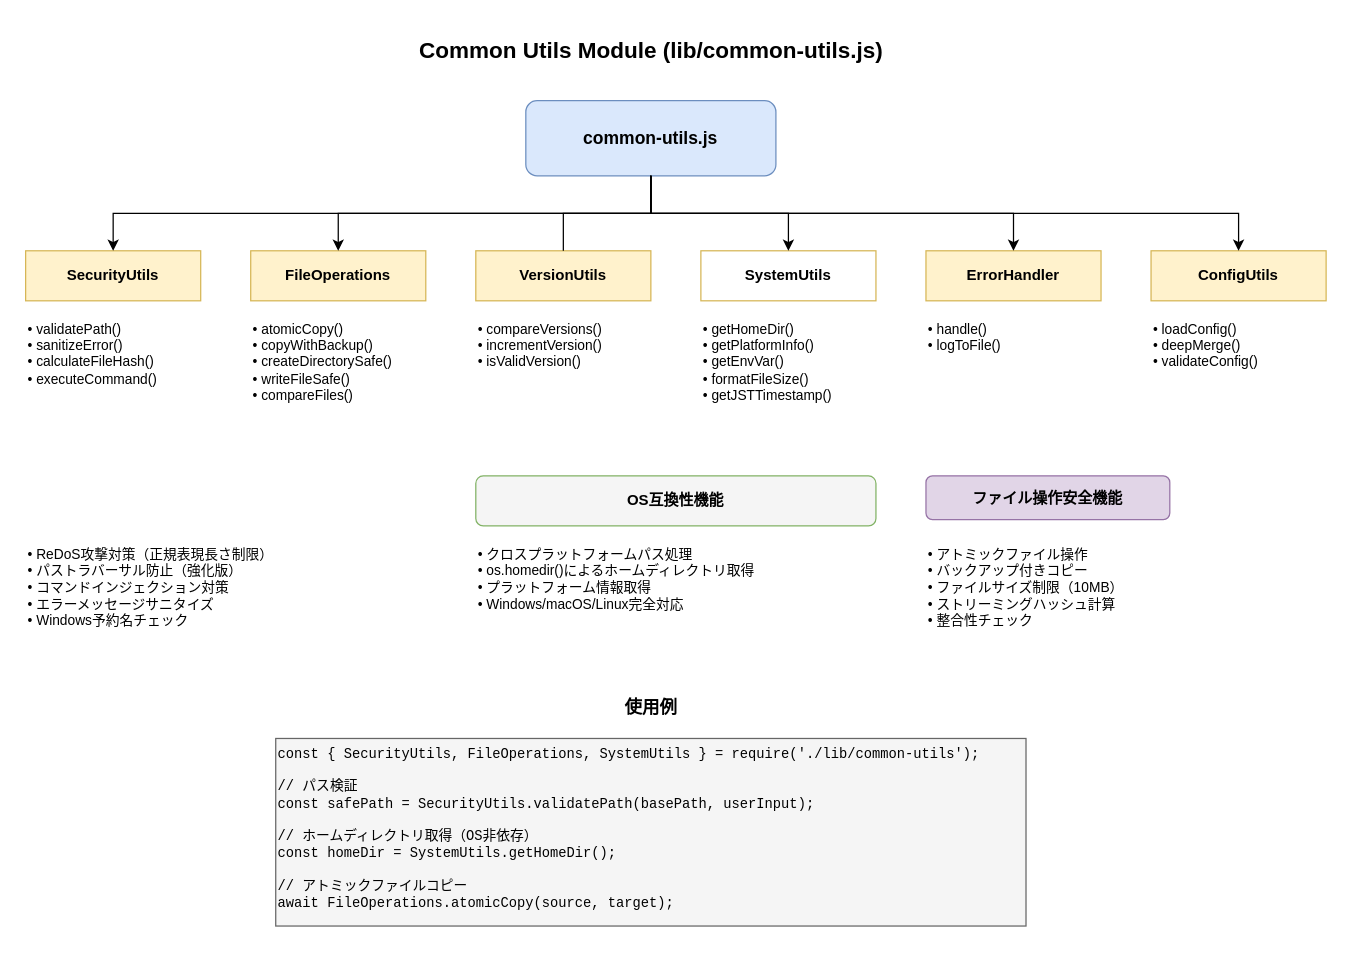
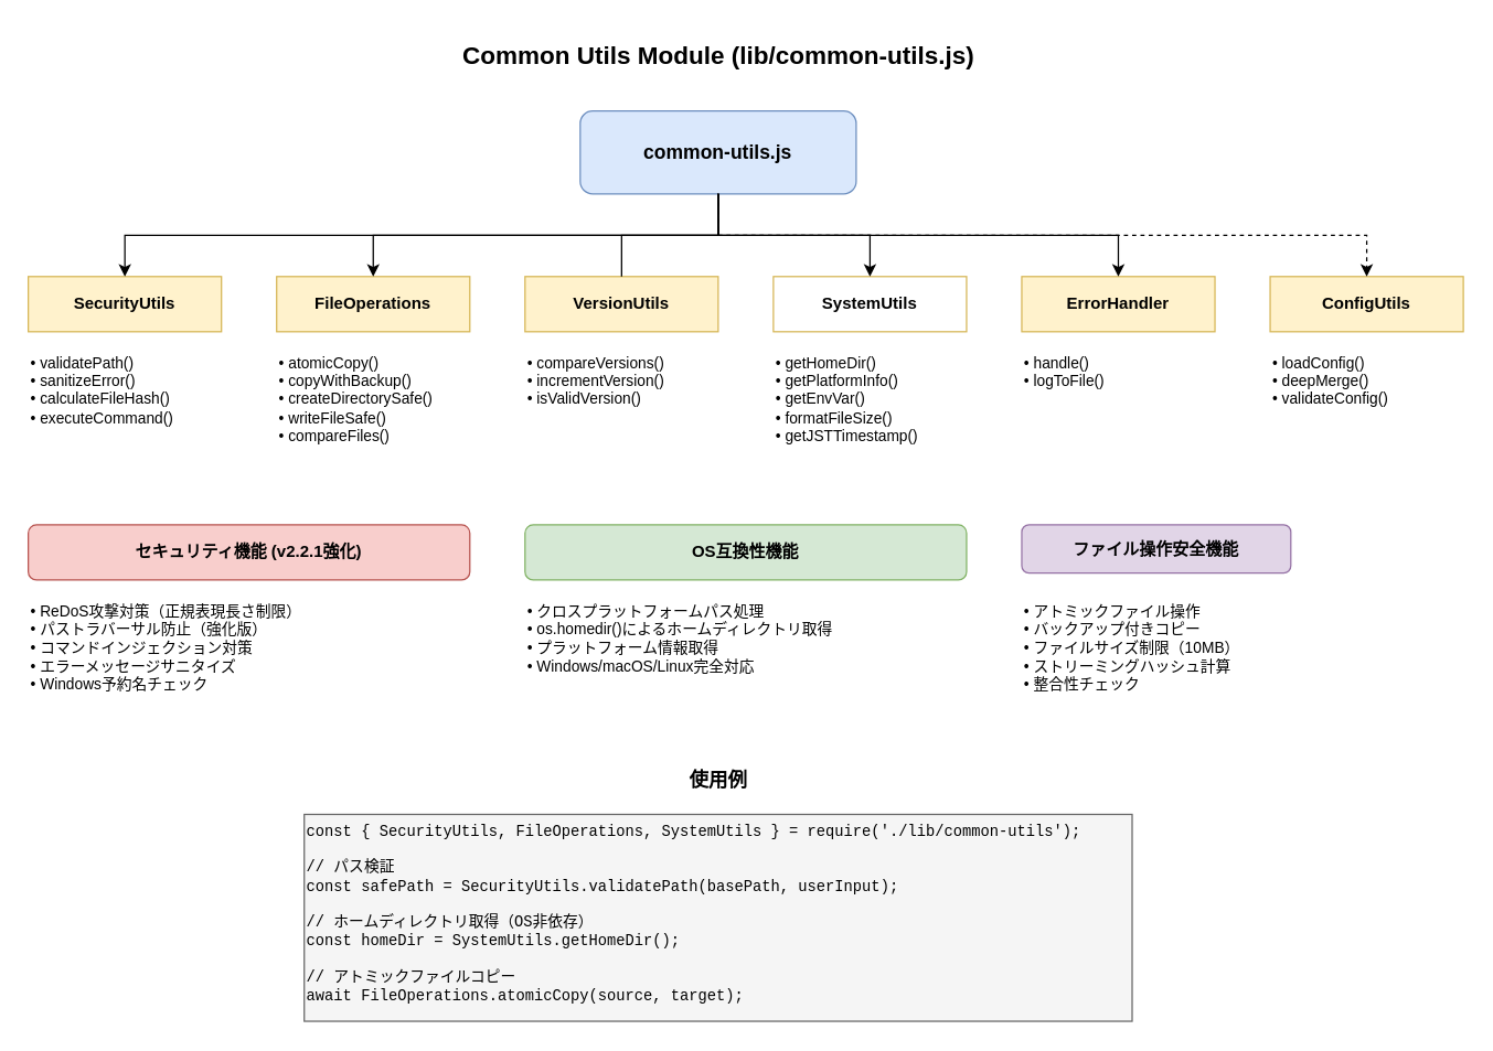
  <mxCell id="0" />
  <mxCell id="1" parent="0" />
  <mxCell id="2" value="Common Utils Module (lib/common-utils.js)" style="text;html=1;align=center;verticalAlign=middle;resizable=0;points=[];autosize=1;strokeColor=none;fillColor=none;fontSize=18;fontStyle=1" vertex="1" parent="1"><mxGeometry x="320" y="20" width="400" height="40" as="geometry" /></mxCell>
  <mxCell id="3" value="common-utils.js" style="rounded=1;whiteSpace=wrap;html=1;fillColor=#dae8fc;strokeColor=#6c8ebf;fontSize=14;fontStyle=1" vertex="1" parent="1"><mxGeometry x="420" y="80" width="200" height="60" as="geometry" /></mxCell>
  <mxCell id="4" value="SecurityUtils" style="rounded=0;whiteSpace=wrap;html=1;fillColor=#fff2cc;strokeColor=#d6b656;fontSize=12;fontStyle=1" vertex="1" parent="1"><mxGeometry x="20" y="200" width="140" height="40" as="geometry" /></mxCell>
  <mxCell id="5" value="• validatePath()&#10;• sanitizeError()&#10;• calculateFileHash()&#10;• executeCommand()" style="text;html=1;align=left;verticalAlign=top;resizable=0;points=[];autosize=1;strokeColor=none;fillColor=none;fontSize=11" vertex="1" parent="1"><mxGeometry x="20" y="250" width="140" height="70" as="geometry" /></mxCell>
  <mxCell id="6" value="FileOperations" style="rounded=0;whiteSpace=wrap;html=1;fillColor=#fff2cc;strokeColor=#d6b656;fontSize=12;fontStyle=1" vertex="1" parent="1"><mxGeometry x="200" y="200" width="140" height="40" as="geometry" /></mxCell>
  <mxCell id="7" value="• atomicCopy()&#10;• copyWithBackup()&#10;• createDirectorySafe()&#10;• writeFileSafe()&#10;• compareFiles()" style="text;html=1;align=left;verticalAlign=top;resizable=0;points=[];autosize=1;strokeColor=none;fillColor=none;fontSize=11" vertex="1" parent="1"><mxGeometry x="200" y="250" width="140" height="80" as="geometry" /></mxCell>
  <mxCell id="8" value="VersionUtils" style="rounded=0;whiteSpace=wrap;html=1;fillColor=#fff2cc;strokeColor=#d6b656;fontSize=12;fontStyle=1" vertex="1" parent="1"><mxGeometry x="380" y="200" width="140" height="40" as="geometry" /></mxCell>
  <mxCell id="9" value="• compareVersions()&#10;• incrementVersion()&#10;• isValidVersion()" style="text;html=1;align=left;verticalAlign=top;resizable=0;points=[];autosize=1;strokeColor=none;fillColor=none;fontSize=11" vertex="1" parent="1"><mxGeometry x="380" y="250" width="140" height="50" as="geometry" /></mxCell>
  <mxCell id="10" value="SystemUtils" style="rounded=0;whiteSpace=wrap;html=1;fillColor=#ffffff;strokeColor=#d6b656;fontSize=12;fontStyle=1;" vertex="1" parent="1"><mxGeometry x="560" y="200" width="140" height="40" as="geometry" /></mxCell>
  <mxCell id="11" value="• getHomeDir()&#10;• getPlatformInfo()&#10;• getEnvVar()&#10;• formatFileSize()&#10;• getJSTTimestamp()" style="text;html=1;align=left;verticalAlign=top;resizable=0;points=[];autosize=1;strokeColor=none;fillColor=none;fontSize=11" vertex="1" parent="1"><mxGeometry x="560" y="250" width="140" height="80" as="geometry" /></mxCell>
  <mxCell id="12" value="ErrorHandler" style="rounded=0;whiteSpace=wrap;html=1;fillColor=#fff2cc;strokeColor=#d6b656;fontSize=12;fontStyle=1" vertex="1" parent="1"><mxGeometry x="740" y="200" width="140" height="40" as="geometry" /></mxCell>
  <mxCell id="13" value="• handle()&#10;• logToFile()" style="text;html=1;align=left;verticalAlign=top;resizable=0;points=[];autosize=1;strokeColor=none;fillColor=none;fontSize=11" vertex="1" parent="1"><mxGeometry x="740" y="250" width="140" height="40" as="geometry" /></mxCell>
  <mxCell id="14" value="ConfigUtils" style="rounded=0;whiteSpace=wrap;html=1;fillColor=#fff2cc;strokeColor=#d6b656;fontSize=12;fontStyle=1" vertex="1" parent="1"><mxGeometry x="920" y="200" width="140" height="40" as="geometry" /></mxCell>
  <mxCell id="15" value="• loadConfig()&#10;• deepMerge()&#10;• validateConfig()" style="text;html=1;align=left;verticalAlign=top;resizable=0;points=[];autosize=1;strokeColor=none;fillColor=none;fontSize=11" vertex="1" parent="1"><mxGeometry x="920" y="250" width="140" height="50" as="geometry" /></mxCell>
  <mxCell id="16" style="edgeStyle=orthogonalEdgeStyle;rounded=0;orthogonalLoop=1;jettySize=auto;html=1;exitX=0.5;exitY=1;exitDx=0;exitDy=0;entryX=0.5;entryY=0;entryDx=0;entryDy=0;" edge="1" parent="1" source="3" target="4"><mxGeometry relative="1" as="geometry" /></mxCell>
  <mxCell id="17" style="edgeStyle=orthogonalEdgeStyle;rounded=0;orthogonalLoop=1;jettySize=auto;html=1;exitX=0.5;exitY=1;exitDx=0;exitDy=0;entryX=0.5;entryY=0;entryDx=0;entryDy=0;" edge="1" parent="1" source="3" target="6"><mxGeometry relative="1" as="geometry" /></mxCell>
  <mxCell id="18" style="edgeStyle=orthogonalEdgeStyle;rounded=0;orthogonalLoop=1;jettySize=auto;html=1;exitX=0.5;exitY=1;exitDx=0;exitDy=0;entryX=0.5;entryY=0;entryDx=0;entryDy=0;endArrow=none;" edge="1" parent="1" source="3" target="8"><mxGeometry relative="1" as="geometry" /></mxCell>
  <mxCell id="19" style="edgeStyle=orthogonalEdgeStyle;rounded=0;orthogonalLoop=1;jettySize=auto;html=1;exitX=0.5;exitY=1;exitDx=0;exitDy=0;entryX=0.5;entryY=0;entryDx=0;entryDy=0;" edge="1" parent="1" source="3" target="10"><mxGeometry relative="1" as="geometry" /></mxCell>
  <mxCell id="20" style="edgeStyle=orthogonalEdgeStyle;rounded=0;orthogonalLoop=1;jettySize=auto;html=1;exitX=0.5;exitY=1;exitDx=0;exitDy=0;entryX=0.5;entryY=0;entryDx=0;entryDy=0;" edge="1" parent="1" source="3" target="12"><mxGeometry relative="1" as="geometry" /></mxCell>
- <mxCell id="21" style="edgeStyle=orthogonalEdgeStyle;rounded=0;orthogonalLoop=1;jettySize=auto;html=1;exitX=0.5;exitY=1;exitDx=0;exitDy=0;entryX=0.5;entryY=0;entryDx=0;entryDy=0;" edge="1" parent="1" source="3" target="14"><mxGeometry relative="1" as="geometry" /></mxCell>
+ <mxCell id="21" style="edgeStyle=orthogonalEdgeStyle;rounded=0;orthogonalLoop=1;jettySize=auto;html=1;exitX=0.5;exitY=1;exitDx=0;exitDy=0;entryX=0.5;entryY=0;entryDx=0;entryDy=0;dashed=1;" edge="1" parent="1" source="3" target="14"><mxGeometry relative="1" as="geometry" /></mxCell>
+ <mxCell id="22" value="セキュリティ機能 (v2.2.1強化)" style="rounded=1;whiteSpace=wrap;html=1;fillColor=#f8cecc;strokeColor=#b85450;fontSize=12;fontStyle=1" vertex="1" parent="1"><mxGeometry x="20" y="380" width="320" height="40" as="geometry" /></mxCell>
  <mxCell id="23" value="• ReDoS攻撃対策（正規表現長さ制限）&#10;• パストラバーサル防止（強化版）&#10;• コマンドインジェクション対策&#10;• エラーメッセージサニタイズ&#10;• Windows予約名チェック" style="text;html=1;align=left;verticalAlign=top;resizable=0;points=[];autosize=1;strokeColor=none;fillColor=none;fontSize=11" vertex="1" parent="1"><mxGeometry x="20" y="430" width="320" height="80" as="geometry" /></mxCell>
- <mxCell id="24" value="OS互換性機能" style="rounded=1;whiteSpace=wrap;html=1;fillColor=#f5f5f5;strokeColor=#82b366;fontSize=12;fontStyle=1;" vertex="1" parent="1"><mxGeometry x="380" y="380" width="320" height="40" as="geometry" /></mxCell>
+ <mxCell id="24" value="OS互換性機能" style="rounded=1;whiteSpace=wrap;html=1;fillColor=#d5e8d4;strokeColor=#82b366;fontSize=12;fontStyle=1" vertex="1" parent="1"><mxGeometry x="380" y="380" width="320" height="40" as="geometry" /></mxCell>
  <mxCell id="25" value="• クロスプラットフォームパス処理&#10;• os.homedir()によるホームディレクトリ取得&#10;• プラットフォーム情報取得&#10;• Windows/macOS/Linux完全対応" style="text;html=1;align=left;verticalAlign=top;resizable=0;points=[];autosize=1;strokeColor=none;fillColor=none;fontSize=11" vertex="1" parent="1"><mxGeometry x="380" y="430" width="320" height="70" as="geometry" /></mxCell>
  <mxCell id="26" value="ファイル操作安全機能" style="rounded=1;whiteSpace=wrap;html=1;fillColor=#e1d5e7;strokeColor=#9673a6;fontSize=12;fontStyle=1" vertex="1" parent="1"><mxGeometry x="740" y="380" width="195" height="35" as="geometry" /></mxCell>
  <mxCell id="27" value="• アトミックファイル操作&#10;• バックアップ付きコピー&#10;• ファイルサイズ制限（10MB）&#10;• ストリーミングハッシュ計算&#10;• 整合性チェック" style="text;html=1;align=left;verticalAlign=top;resizable=0;points=[];autosize=1;strokeColor=none;fillColor=none;fontSize=11" vertex="1" parent="1"><mxGeometry x="740" y="430" width="320" height="80" as="geometry" /></mxCell>
  <mxCell id="28" value="使用例" style="text;html=1;align=center;verticalAlign=middle;resizable=0;points=[];autosize=1;strokeColor=none;fillColor=none;fontSize=14;fontStyle=1" vertex="1" parent="1"><mxGeometry x="470" y="550" width="100" height="30" as="geometry" /></mxCell>
  <mxCell id="29" value="const { SecurityUtils, FileOperations, SystemUtils } = require('./lib/common-utils');&#10;&#10;// パス検証&#10;const safePath = SecurityUtils.validatePath(basePath, userInput);&#10;&#10;// ホームディレクトリ取得（OS非依存）&#10;const homeDir = SystemUtils.getHomeDir();&#10;&#10;// アトミックファイルコピー&#10;await FileOperations.atomicCopy(source, target);" style="text;html=1;align=left;verticalAlign=top;resizable=0;points=[];autosize=1;strokeColor=#666666;fillColor=#f5f5f5;fontSize=11;fontFamily=Courier New" vertex="1" parent="1"><mxGeometry x="220" y="590" width="600" height="150" as="geometry" /></mxCell>
